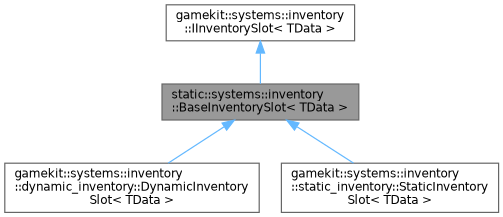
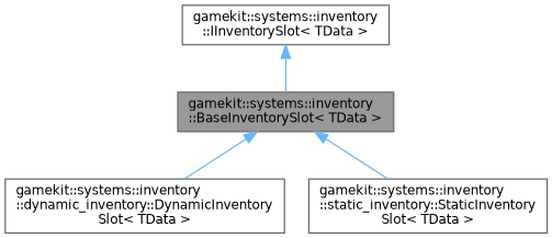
  digraph {
    rankdir=TB
    node [color=gray40 fillcolor=white fontname=Helvetica fontsize=10 shape=box style=filled]
    edge [color=steelblue1 dir=back fontname=Helvetica fontsize=10 labelfontname=Helvetica labelfontsize=10 style=solid]
-   n1 [fillcolor=grey60 fontcolor=black height=0.2 label="static::systems::inventory\l::BaseInventorySlot\< TData \>" width=0.4]
+   n1 [fillcolor=grey60 fontcolor=black height=0.2 label="gamekit::systems::inventory\l::BaseInventorySlot\< TData \>" width=0.4]
    n2 [height=0.2 label="gamekit::systems::inventory\l::dynamic_inventory::DynamicInventory\lSlot\< TData \>" width=0.4]
    n3 [height=0.2 label="gamekit::systems::inventory\l::static_inventory::StaticInventory\lSlot\< TData \>" width=0.4]
    n4 [height=0.2 label="gamekit::systems::inventory\l::IInventorySlot\< TData \>" width=0.4]
    n1 -> n2
    n1 -> n3
    n4 -> n1
  }
